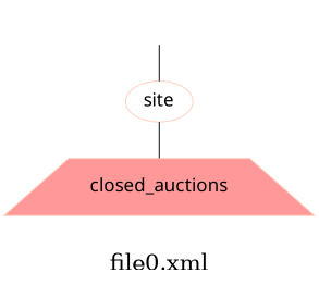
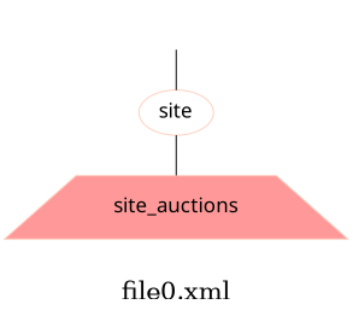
  graph {
    fontsize=22
    label="file0.xml"
    labeljust=center
    node [color="#ffcfbf" fontname=LucidaGrande fontsize=18]
    -422250493 [color=white fontcolor=white fontname="Lucida Grande"]
    n2 [label=site]
-   n3 [fillcolor="#ff9999" label=closed_auctions shape=trapezium style=filled]
+   n3 [fillcolor="#ff9999" label=site_auctions shape=trapezium style=filled]
    -422250493 -- n2
    n2 -- n3
  }
